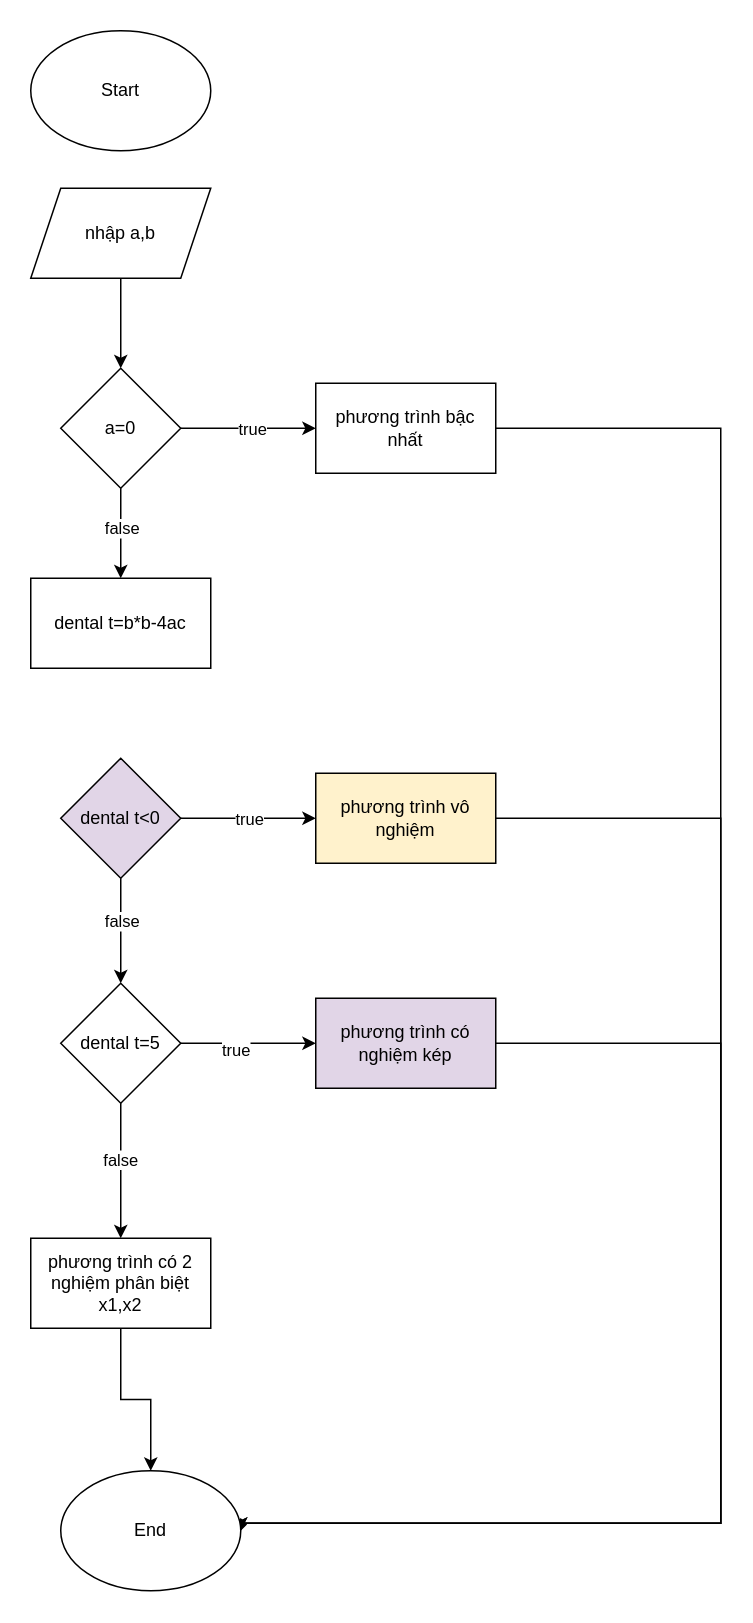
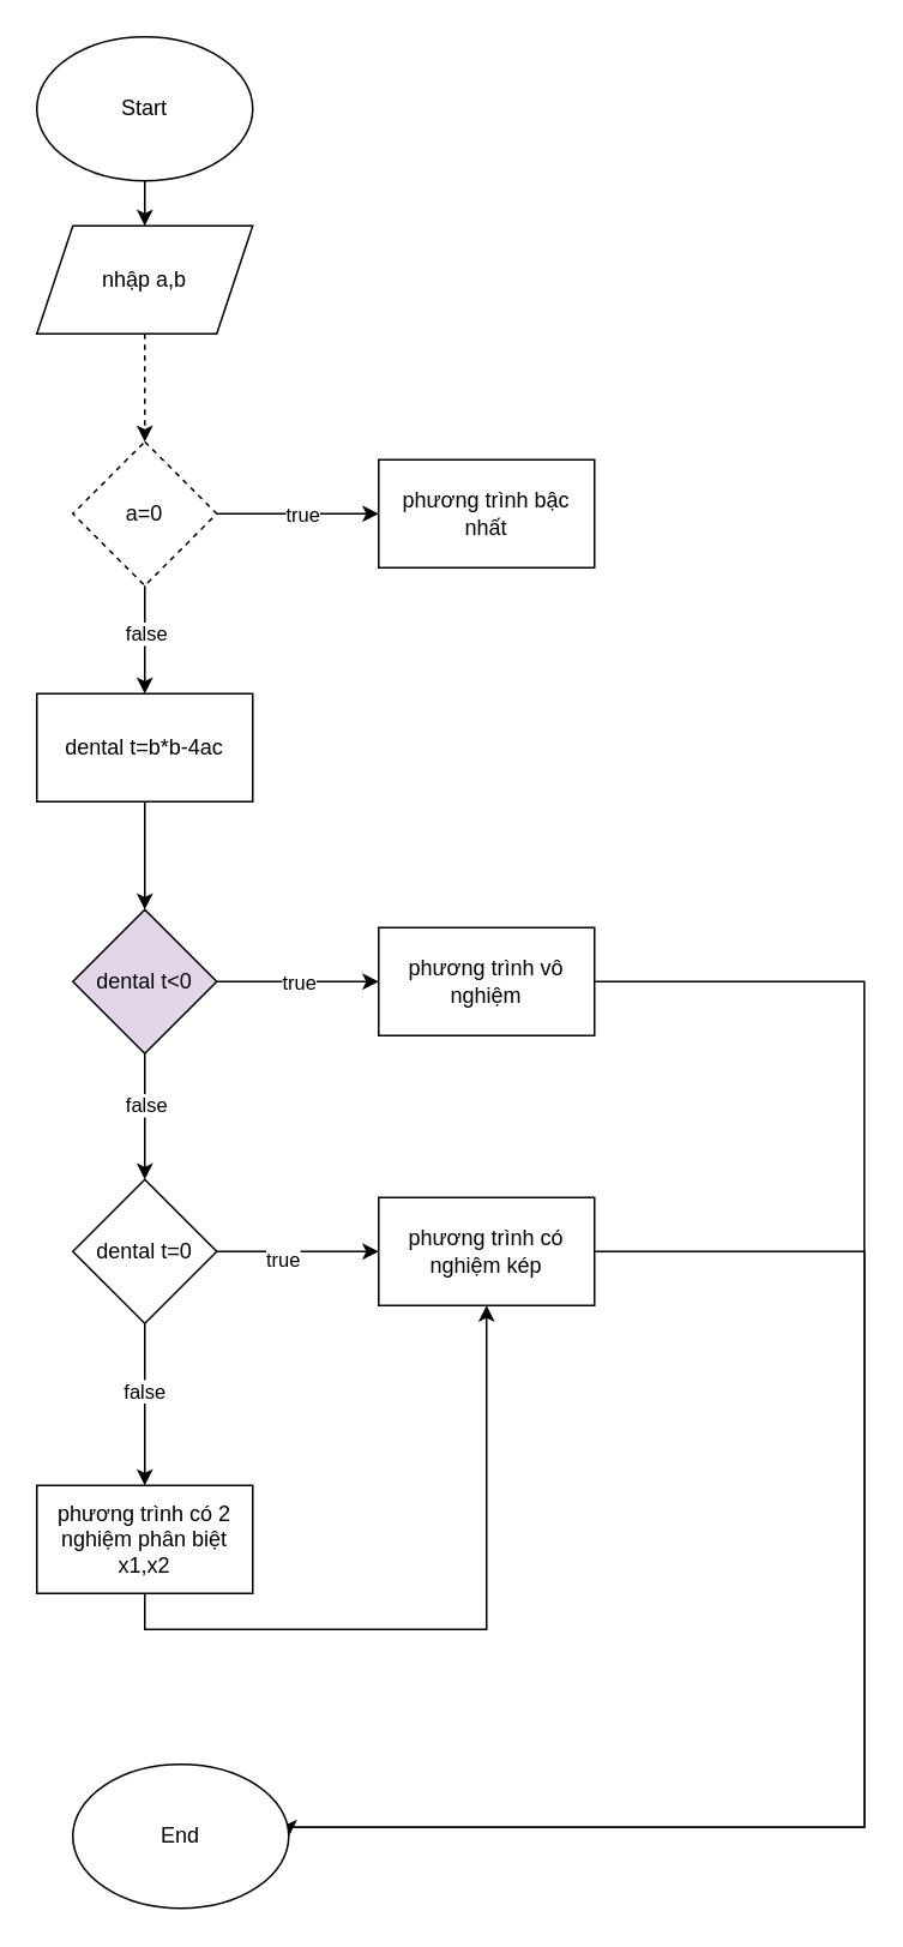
  <mxCell id="0" />
  <mxCell id="1" parent="0" />
+ <mxCell id="2" style="edgeStyle=orthogonalEdgeStyle;rounded=0;orthogonalLoop=1;jettySize=auto;html=1;exitX=0.5;exitY=1;exitDx=0;exitDy=0;entryX=0.5;entryY=0;entryDx=0;entryDy=0;" edge="1" parent="1" source="3" target="5"><mxGeometry relative="1" as="geometry" /></mxCell>
  <mxCell id="3" value="&lt;font style=&quot;vertical-align: inherit;&quot;&gt;&lt;font style=&quot;vertical-align: inherit;&quot;&gt;Start&lt;/font&gt;&lt;/font&gt;" style="ellipse;whiteSpace=wrap;html=1;" vertex="1" parent="1"><mxGeometry x="20" y="20" width="120" height="80" as="geometry" /></mxCell>
- <mxCell id="4" style="edgeStyle=orthogonalEdgeStyle;rounded=0;orthogonalLoop=1;jettySize=auto;html=1;exitX=0.5;exitY=1;exitDx=0;exitDy=0;entryX=0.5;entryY=0;entryDx=0;entryDy=0;" edge="1" parent="1" source="5" target="10"><mxGeometry relative="1" as="geometry" /></mxCell>
+ <mxCell id="4" style="edgeStyle=orthogonalEdgeStyle;rounded=0;orthogonalLoop=1;jettySize=auto;html=1;exitX=0.5;exitY=1;exitDx=0;exitDy=0;entryX=0.5;entryY=0;entryDx=0;entryDy=0;dashed=1;" edge="1" parent="1" source="5" target="10"><mxGeometry relative="1" as="geometry" /></mxCell>
  <mxCell id="5" value="nhập a,b" style="shape=parallelogram;perimeter=parallelogramPerimeter;whiteSpace=wrap;html=1;fixedSize=1;" vertex="1" parent="1"><mxGeometry x="20" y="125" width="120" height="60" as="geometry" /></mxCell>
  <mxCell id="6" style="edgeStyle=orthogonalEdgeStyle;rounded=0;orthogonalLoop=1;jettySize=auto;html=1;exitX=1;exitY=0.5;exitDx=0;exitDy=0;" edge="1" parent="1" source="10"><mxGeometry relative="1" as="geometry"><mxPoint x="210" y="285" as="targetPoint" /></mxGeometry></mxCell>
  <mxCell id="7" value="true" style="edgeLabel;html=1;align=center;verticalAlign=middle;resizable=0;points=[];" vertex="1" connectable="0" parent="6"><mxGeometry x="0.05" relative="1" as="geometry"><mxPoint as="offset" /></mxGeometry></mxCell>
  <mxCell id="8" style="edgeStyle=orthogonalEdgeStyle;rounded=0;orthogonalLoop=1;jettySize=auto;html=1;exitX=0.5;exitY=1;exitDx=0;exitDy=0;" edge="1" parent="1" source="10"><mxGeometry relative="1" as="geometry"><mxPoint x="80" y="385" as="targetPoint" /></mxGeometry></mxCell>
  <mxCell id="9" value="false" style="edgeLabel;html=1;align=center;verticalAlign=middle;resizable=0;points=[];" vertex="1" connectable="0" parent="8"><mxGeometry x="-0.141" relative="1" as="geometry"><mxPoint as="offset" /></mxGeometry></mxCell>
- <mxCell id="10" value="a=0" style="rhombus;whiteSpace=wrap;html=1;" vertex="1" parent="1"><mxGeometry x="40" y="245" width="80" height="80" as="geometry" /></mxCell>
- <mxCell id="11" style="edgeStyle=orthogonalEdgeStyle;rounded=0;orthogonalLoop=1;jettySize=auto;html=1;exitX=1;exitY=0.5;exitDx=0;exitDy=0;entryX=1;entryY=0.5;entryDx=0;entryDy=0;" edge="1" parent="1" source="12" target="31"><mxGeometry relative="1" as="geometry"><mxPoint x="460" y="1015" as="targetPoint" /><Array as="points"><mxPoint x="480" y="285" /><mxPoint x="480" y="1015" /></Array></mxGeometry></mxCell>
+ <mxCell id="10" value="a=0" style="rhombus;whiteSpace=wrap;html=1;dashed=1;" vertex="1" parent="1"><mxGeometry x="40" y="245" width="80" height="80" as="geometry" /></mxCell>
  <mxCell id="12" value="phương trình bậc nhất" style="rounded=0;whiteSpace=wrap;html=1;" vertex="1" parent="1"><mxGeometry x="210" y="255" width="120" height="60" as="geometry" /></mxCell>
+ <mxCell id="13" style="edgeStyle=orthogonalEdgeStyle;rounded=0;orthogonalLoop=1;jettySize=auto;html=1;exitX=0.5;exitY=1;exitDx=0;exitDy=0;entryX=0.5;entryY=0;entryDx=0;entryDy=0;" edge="1" parent="1" source="14" target="19"><mxGeometry relative="1" as="geometry"><mxPoint x="80" y="495" as="targetPoint" /></mxGeometry></mxCell>
  <mxCell id="14" value="dental t=b*b-4ac" style="rounded=0;whiteSpace=wrap;html=1;" vertex="1" parent="1"><mxGeometry x="20" y="385" width="120" height="60" as="geometry" /></mxCell>
  <mxCell id="15" style="edgeStyle=orthogonalEdgeStyle;rounded=0;orthogonalLoop=1;jettySize=auto;html=1;exitX=1;exitY=0.5;exitDx=0;exitDy=0;" edge="1" parent="1" source="19"><mxGeometry relative="1" as="geometry"><mxPoint x="210" y="545" as="targetPoint" /></mxGeometry></mxCell>
  <mxCell id="16" value="true" style="edgeLabel;html=1;align=center;verticalAlign=middle;resizable=0;points=[];" vertex="1" connectable="0" parent="15"><mxGeometry x="-0.006" relative="1" as="geometry"><mxPoint as="offset" /></mxGeometry></mxCell>
  <mxCell id="17" style="edgeStyle=orthogonalEdgeStyle;rounded=0;orthogonalLoop=1;jettySize=auto;html=1;exitX=0.5;exitY=1;exitDx=0;exitDy=0;" edge="1" parent="1" source="19"><mxGeometry relative="1" as="geometry"><mxPoint x="80" y="655" as="targetPoint" /></mxGeometry></mxCell>
  <mxCell id="18" value="false" style="edgeLabel;html=1;align=center;verticalAlign=middle;resizable=0;points=[];" vertex="1" connectable="0" parent="17"><mxGeometry x="-0.206" relative="1" as="geometry"><mxPoint as="offset" /></mxGeometry></mxCell>
  <mxCell id="19" value="dental t&amp;lt;0" style="rhombus;whiteSpace=wrap;html=1;fillColor=#e1d5e7;" vertex="1" parent="1"><mxGeometry x="40" y="505" width="80" height="80" as="geometry" /></mxCell>
  <mxCell id="20" style="edgeStyle=orthogonalEdgeStyle;rounded=0;orthogonalLoop=1;jettySize=auto;html=1;exitX=1;exitY=0.5;exitDx=0;exitDy=0;entryX=1;entryY=0.5;entryDx=0;entryDy=0;" edge="1" parent="1" source="21" target="31"><mxGeometry relative="1" as="geometry"><Array as="points"><mxPoint x="480" y="545" /><mxPoint x="480" y="1015" /></Array></mxGeometry></mxCell>
- <mxCell id="21" value="phương trình vô nghiệm" style="rounded=0;whiteSpace=wrap;html=1;fillColor=#fff2cc;" vertex="1" parent="1"><mxGeometry x="210" y="515" width="120" height="60" as="geometry" /></mxCell>
+ <mxCell id="21" value="phương trình vô nghiệm" style="rounded=0;whiteSpace=wrap;html=1;" vertex="1" parent="1"><mxGeometry x="210" y="515" width="120" height="60" as="geometry" /></mxCell>
  <mxCell id="22" style="edgeStyle=orthogonalEdgeStyle;rounded=0;orthogonalLoop=1;jettySize=auto;html=1;exitX=0.5;exitY=1;exitDx=0;exitDy=0;" edge="1" parent="1" source="26"><mxGeometry relative="1" as="geometry"><mxPoint x="80" y="825" as="targetPoint" /></mxGeometry></mxCell>
  <mxCell id="23" value="false" style="edgeLabel;html=1;align=center;verticalAlign=middle;resizable=0;points=[];" vertex="1" connectable="0" parent="22"><mxGeometry x="-0.182" y="-1" relative="1" as="geometry"><mxPoint as="offset" /></mxGeometry></mxCell>
  <mxCell id="24" style="edgeStyle=orthogonalEdgeStyle;rounded=0;orthogonalLoop=1;jettySize=auto;html=1;exitX=1;exitY=0.5;exitDx=0;exitDy=0;" edge="1" parent="1" source="26"><mxGeometry relative="1" as="geometry"><mxPoint x="210" y="695" as="targetPoint" /></mxGeometry></mxCell>
  <mxCell id="25" value="true" style="edgeLabel;html=1;align=center;verticalAlign=middle;resizable=0;points=[];" vertex="1" connectable="0" parent="24"><mxGeometry x="-0.204" y="-4" relative="1" as="geometry"><mxPoint as="offset" /></mxGeometry></mxCell>
- <mxCell id="26" value="dental t=5" style="rhombus;whiteSpace=wrap;html=1;" vertex="1" parent="1"><mxGeometry x="40" y="655" width="80" height="80" as="geometry" /></mxCell>
- <mxCell id="27" style="edgeStyle=orthogonalEdgeStyle;rounded=0;orthogonalLoop=1;jettySize=auto;html=1;exitX=1;exitY=0.5;exitDx=0;exitDy=0;entryX=1;entryY=0.5;entryDx=0;entryDy=0;endArrow=diamond;" edge="1" parent="1" source="28" target="31"><mxGeometry relative="1" as="geometry"><Array as="points"><mxPoint x="480" y="695" /><mxPoint x="480" y="1015" /></Array></mxGeometry></mxCell>
- <mxCell id="28" value="phương trình có nghiệm kép" style="rounded=0;whiteSpace=wrap;html=1;fillColor=#e1d5e7;" vertex="1" parent="1"><mxGeometry x="210" y="665" width="120" height="60" as="geometry" /></mxCell>
- <mxCell id="29" style="edgeStyle=orthogonalEdgeStyle;rounded=0;orthogonalLoop=1;jettySize=auto;html=1;exitX=0.5;exitY=1;exitDx=0;exitDy=0;" edge="1" parent="1" source="30" target="31"><mxGeometry relative="1" as="geometry" /></mxCell>
+ <mxCell id="26" value="dental t=0" style="rhombus;whiteSpace=wrap;html=1;" vertex="1" parent="1"><mxGeometry x="40" y="655" width="80" height="80" as="geometry" /></mxCell>
+ <mxCell id="27" style="edgeStyle=orthogonalEdgeStyle;rounded=0;orthogonalLoop=1;jettySize=auto;html=1;exitX=1;exitY=0.5;exitDx=0;exitDy=0;entryX=1;entryY=0.5;entryDx=0;entryDy=0;" edge="1" parent="1" source="28" target="31"><mxGeometry relative="1" as="geometry"><Array as="points"><mxPoint x="480" y="695" /><mxPoint x="480" y="1015" /></Array></mxGeometry></mxCell>
+ <mxCell id="28" value="phương trình có nghiệm kép" style="rounded=0;whiteSpace=wrap;html=1;" vertex="1" parent="1"><mxGeometry x="210" y="665" width="120" height="60" as="geometry" /></mxCell>
+ <mxCell id="29" style="edgeStyle=orthogonalEdgeStyle;rounded=0;orthogonalLoop=1;jettySize=auto;html=1;exitX=0.5;exitY=1;exitDx=0;exitDy=0;" edge="1" parent="1" source="30" target="28"><mxGeometry relative="1" as="geometry" /></mxCell>
  <mxCell id="30" value="phương trình có 2 nghiệm phân biệt x1,x2" style="rounded=0;whiteSpace=wrap;html=1;" vertex="1" parent="1"><mxGeometry x="20" y="825" width="120" height="60" as="geometry" /></mxCell>
  <mxCell id="31" value="End" style="ellipse;whiteSpace=wrap;html=1;" vertex="1" parent="1"><mxGeometry x="40" y="980" width="120" height="80" as="geometry" /></mxCell>
